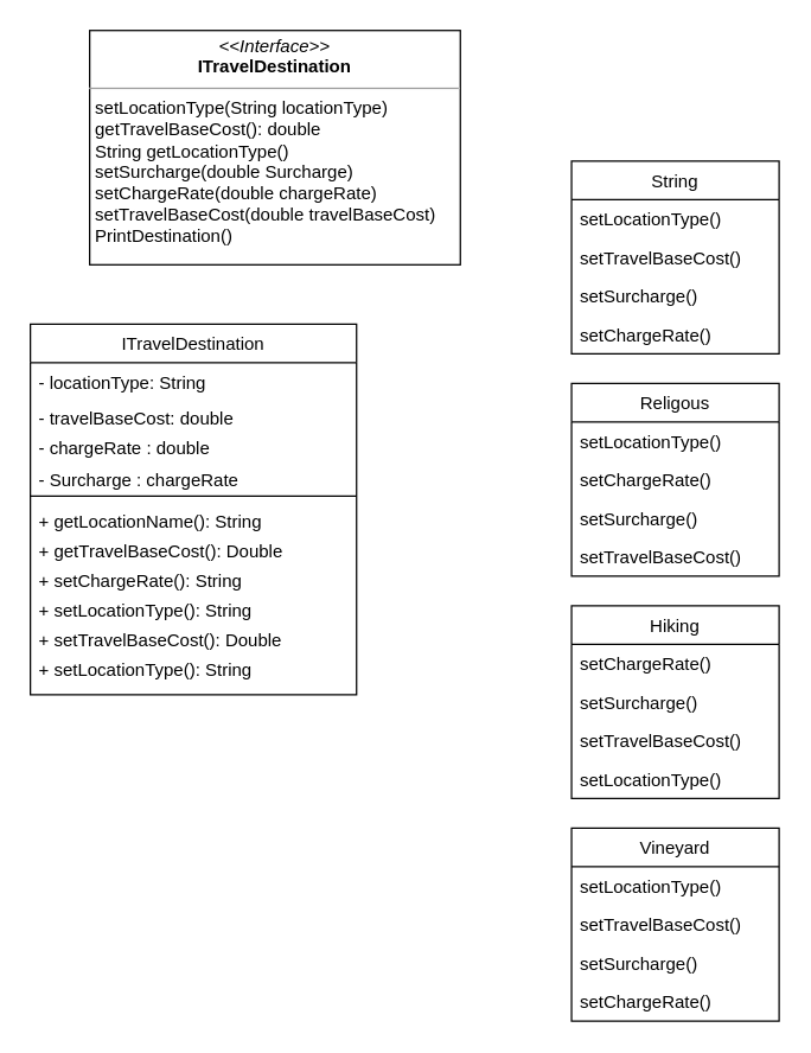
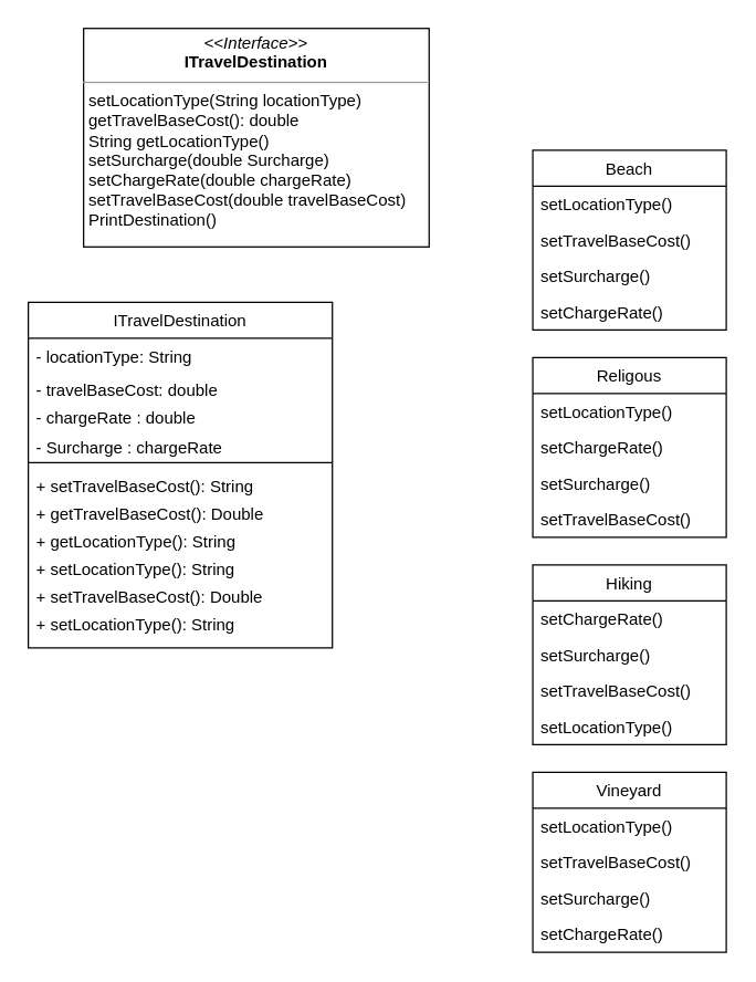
  <mxCell id="0" />
  <mxCell id="1" parent="0" />
  <mxCell id="2" value="ITravelDestination" style="swimlane;fontStyle=0;childLayout=stackLayout;horizontal=1;startSize=26;fillColor=none;horizontalStack=0;resizeParent=1;resizeParentMax=0;resizeLast=0;collapsible=1;marginBottom=0;" parent="1" vertex="1"><mxGeometry x="20" y="218" width="220" height="250" as="geometry" /></mxCell>
  <mxCell id="3" value="- locationType: String" style="text;strokeColor=none;fillColor=none;align=left;verticalAlign=top;spacingLeft=4;spacingRight=4;overflow=hidden;rotatable=0;points=[[0,0.5],[1,0.5]];portConstraint=eastwest;" parent="2" vertex="1"><mxGeometry y="26" width="220" height="24" as="geometry" /></mxCell>
  <mxCell id="4" value="- travelBaseCost: double" style="text;strokeColor=none;fillColor=none;align=left;verticalAlign=top;spacingLeft=4;spacingRight=4;overflow=hidden;rotatable=0;points=[[0,0.5],[1,0.5]];portConstraint=eastwest;" parent="2" vertex="1"><mxGeometry y="50" width="220" height="20" as="geometry" /></mxCell>
  <mxCell id="5" value="- chargeRate : double" style="text;strokeColor=none;fillColor=none;align=left;verticalAlign=top;spacingLeft=4;spacingRight=4;overflow=hidden;rotatable=0;points=[[0,0.5],[1,0.5]];portConstraint=eastwest;" parent="2" vertex="1"><mxGeometry y="70" width="220" height="22" as="geometry" /></mxCell>
  <mxCell id="6" value="- Surcharge : chargeRate" style="text;strokeColor=none;fillColor=none;align=left;verticalAlign=top;spacingLeft=4;spacingRight=4;overflow=hidden;rotatable=0;points=[[0,0.5],[1,0.5]];portConstraint=eastwest;" vertex="1" parent="2"><mxGeometry y="92" width="220" height="20" as="geometry" /></mxCell>
  <mxCell id="7" value="" style="line;strokeWidth=1;fillColor=none;align=left;verticalAlign=middle;spacingTop=-1;spacingLeft=3;spacingRight=3;rotatable=0;labelPosition=right;points=[];portConstraint=eastwest;strokeColor=inherit;" parent="2" vertex="1"><mxGeometry y="112" width="220" height="8" as="geometry" /></mxCell>
- <mxCell id="8" value="+ getLocationName(): String" style="text;strokeColor=none;fillColor=none;align=left;verticalAlign=top;spacingLeft=4;spacingRight=4;overflow=hidden;rotatable=0;points=[[0,0.5],[1,0.5]];portConstraint=eastwest;" parent="2" vertex="1"><mxGeometry y="120" width="220" height="20" as="geometry" /></mxCell>
+ <mxCell id="8" value="+ setTravelBaseCost(): String" style="text;strokeColor=none;fillColor=none;align=left;verticalAlign=top;spacingLeft=4;spacingRight=4;overflow=hidden;rotatable=0;points=[[0,0.5],[1,0.5]];portConstraint=eastwest;" parent="2" vertex="1"><mxGeometry y="120" width="220" height="20" as="geometry" /></mxCell>
  <mxCell id="9" value="+ getTravelBaseCost(): Double" style="text;strokeColor=none;fillColor=none;align=left;verticalAlign=top;spacingLeft=4;spacingRight=4;overflow=hidden;rotatable=0;points=[[0,0.5],[1,0.5]];portConstraint=eastwest;" parent="2" vertex="1"><mxGeometry y="140" width="220" height="20" as="geometry" /></mxCell>
- <mxCell id="10" value="+ setChargeRate(): String" style="text;strokeColor=none;fillColor=none;align=left;verticalAlign=top;spacingLeft=4;spacingRight=4;overflow=hidden;rotatable=0;points=[[0,0.5],[1,0.5]];portConstraint=eastwest;" parent="2" vertex="1"><mxGeometry y="160" width="220" height="20" as="geometry" /></mxCell>
+ <mxCell id="10" value="+ getLocationType(): String" style="text;strokeColor=none;fillColor=none;align=left;verticalAlign=top;spacingLeft=4;spacingRight=4;overflow=hidden;rotatable=0;points=[[0,0.5],[1,0.5]];portConstraint=eastwest;" parent="2" vertex="1"><mxGeometry y="160" width="220" height="20" as="geometry" /></mxCell>
  <mxCell id="11" value="+ setLocationType(): String" style="text;strokeColor=none;fillColor=none;align=left;verticalAlign=top;spacingLeft=4;spacingRight=4;overflow=hidden;rotatable=0;points=[[0,0.5],[1,0.5]];portConstraint=eastwest;" parent="2" vertex="1"><mxGeometry y="180" width="220" height="20" as="geometry" /></mxCell>
  <mxCell id="12" value="+ setTravelBaseCost(): Double" style="text;strokeColor=none;fillColor=none;align=left;verticalAlign=top;spacingLeft=4;spacingRight=4;overflow=hidden;rotatable=0;points=[[0,0.5],[1,0.5]];portConstraint=eastwest;" parent="2" vertex="1"><mxGeometry y="200" width="220" height="20" as="geometry" /></mxCell>
  <mxCell id="13" value="+ setLocationType(): String" style="text;strokeColor=none;fillColor=none;align=left;verticalAlign=top;spacingLeft=4;spacingRight=4;overflow=hidden;rotatable=0;points=[[0,0.5],[1,0.5]];portConstraint=eastwest;" parent="2" vertex="1"><mxGeometry y="220" width="220" height="30" as="geometry" /></mxCell>
- <mxCell id="14" value="String" style="swimlane;fontStyle=0;childLayout=stackLayout;horizontal=1;startSize=26;fillColor=none;horizontalStack=0;resizeParent=1;resizeParentMax=0;resizeLast=0;collapsible=1;marginBottom=0;" vertex="1" parent="1"><mxGeometry x="385" y="108" width="140" height="130" as="geometry" /></mxCell>
+ <mxCell id="14" value="Beach" style="swimlane;fontStyle=0;childLayout=stackLayout;horizontal=1;startSize=26;fillColor=none;horizontalStack=0;resizeParent=1;resizeParentMax=0;resizeLast=0;collapsible=1;marginBottom=0;" vertex="1" parent="1"><mxGeometry x="385" y="108" width="140" height="130" as="geometry" /></mxCell>
  <mxCell id="15" value="setLocationType()" style="text;strokeColor=none;fillColor=none;align=left;verticalAlign=top;spacingLeft=4;spacingRight=4;overflow=hidden;rotatable=0;points=[[0,0.5],[1,0.5]];portConstraint=eastwest;" vertex="1" parent="14"><mxGeometry y="26" width="140" height="26" as="geometry" /></mxCell>
  <mxCell id="16" value="setTravelBaseCost()" style="text;strokeColor=none;fillColor=none;align=left;verticalAlign=top;spacingLeft=4;spacingRight=4;overflow=hidden;rotatable=0;points=[[0,0.5],[1,0.5]];portConstraint=eastwest;" vertex="1" parent="14"><mxGeometry y="52" width="140" height="26" as="geometry" /></mxCell>
  <mxCell id="17" value="setSurcharge()" style="text;strokeColor=none;fillColor=none;align=left;verticalAlign=top;spacingLeft=4;spacingRight=4;overflow=hidden;rotatable=0;points=[[0,0.5],[1,0.5]];portConstraint=eastwest;" vertex="1" parent="14"><mxGeometry y="78" width="140" height="26" as="geometry" /></mxCell>
  <mxCell id="18" value="setChargeRate()" style="text;strokeColor=none;fillColor=none;align=left;verticalAlign=top;spacingLeft=4;spacingRight=4;overflow=hidden;rotatable=0;points=[[0,0.5],[1,0.5]];portConstraint=eastwest;" vertex="1" parent="14"><mxGeometry y="104" width="140" height="26" as="geometry" /></mxCell>
  <mxCell id="19" value="Hiking" style="swimlane;fontStyle=0;childLayout=stackLayout;horizontal=1;startSize=26;fillColor=none;horizontalStack=0;resizeParent=1;resizeParentMax=0;resizeLast=0;collapsible=1;marginBottom=0;" vertex="1" parent="1"><mxGeometry x="385" y="408" width="140" height="130" as="geometry" /></mxCell>
  <mxCell id="20" value="setChargeRate()" style="text;strokeColor=none;fillColor=none;align=left;verticalAlign=top;spacingLeft=4;spacingRight=4;overflow=hidden;rotatable=0;points=[[0,0.5],[1,0.5]];portConstraint=eastwest;" vertex="1" parent="19"><mxGeometry y="26" width="140" height="26" as="geometry" /></mxCell>
  <mxCell id="21" value="setSurcharge()" style="text;strokeColor=none;fillColor=none;align=left;verticalAlign=top;spacingLeft=4;spacingRight=4;overflow=hidden;rotatable=0;points=[[0,0.5],[1,0.5]];portConstraint=eastwest;" vertex="1" parent="19"><mxGeometry y="52" width="140" height="26" as="geometry" /></mxCell>
  <mxCell id="22" value="setTravelBaseCost()" style="text;strokeColor=none;fillColor=none;align=left;verticalAlign=top;spacingLeft=4;spacingRight=4;overflow=hidden;rotatable=0;points=[[0,0.5],[1,0.5]];portConstraint=eastwest;" vertex="1" parent="19"><mxGeometry y="78" width="140" height="26" as="geometry" /></mxCell>
  <mxCell id="23" value="setLocationType()" style="text;strokeColor=none;fillColor=none;align=left;verticalAlign=top;spacingLeft=4;spacingRight=4;overflow=hidden;rotatable=0;points=[[0,0.5],[1,0.5]];portConstraint=eastwest;" vertex="1" parent="19"><mxGeometry y="104" width="140" height="26" as="geometry" /></mxCell>
  <mxCell id="24" value="Religous" style="swimlane;fontStyle=0;childLayout=stackLayout;horizontal=1;startSize=26;fillColor=none;horizontalStack=0;resizeParent=1;resizeParentMax=0;resizeLast=0;collapsible=1;marginBottom=0;" vertex="1" parent="1"><mxGeometry x="385" y="258" width="140" height="130" as="geometry" /></mxCell>
  <mxCell id="25" value="setLocationType()" style="text;strokeColor=none;fillColor=none;align=left;verticalAlign=top;spacingLeft=4;spacingRight=4;overflow=hidden;rotatable=0;points=[[0,0.5],[1,0.5]];portConstraint=eastwest;" vertex="1" parent="24"><mxGeometry y="26" width="140" height="26" as="geometry" /></mxCell>
  <mxCell id="26" value="setChargeRate()" style="text;strokeColor=none;fillColor=none;align=left;verticalAlign=top;spacingLeft=4;spacingRight=4;overflow=hidden;rotatable=0;points=[[0,0.5],[1,0.5]];portConstraint=eastwest;" vertex="1" parent="24"><mxGeometry y="52" width="140" height="26" as="geometry" /></mxCell>
  <mxCell id="27" value="setSurcharge()" style="text;strokeColor=none;fillColor=none;align=left;verticalAlign=top;spacingLeft=4;spacingRight=4;overflow=hidden;rotatable=0;points=[[0,0.5],[1,0.5]];portConstraint=eastwest;" vertex="1" parent="24"><mxGeometry y="78" width="140" height="26" as="geometry" /></mxCell>
  <mxCell id="28" value="setTravelBaseCost()" style="text;strokeColor=none;fillColor=none;align=left;verticalAlign=top;spacingLeft=4;spacingRight=4;overflow=hidden;rotatable=0;points=[[0,0.5],[1,0.5]];portConstraint=eastwest;" vertex="1" parent="24"><mxGeometry y="104" width="140" height="26" as="geometry" /></mxCell>
  <mxCell id="29" value="Vineyard" style="swimlane;fontStyle=0;childLayout=stackLayout;horizontal=1;startSize=26;fillColor=none;horizontalStack=0;resizeParent=1;resizeParentMax=0;resizeLast=0;collapsible=1;marginBottom=0;" vertex="1" parent="1"><mxGeometry x="385" y="558" width="140" height="130" as="geometry" /></mxCell>
  <mxCell id="30" value="setLocationType()" style="text;strokeColor=none;fillColor=none;align=left;verticalAlign=top;spacingLeft=4;spacingRight=4;overflow=hidden;rotatable=0;points=[[0,0.5],[1,0.5]];portConstraint=eastwest;" vertex="1" parent="29"><mxGeometry y="26" width="140" height="26" as="geometry" /></mxCell>
  <mxCell id="31" value="setTravelBaseCost()" style="text;strokeColor=none;fillColor=none;align=left;verticalAlign=top;spacingLeft=4;spacingRight=4;overflow=hidden;rotatable=0;points=[[0,0.5],[1,0.5]];portConstraint=eastwest;" vertex="1" parent="29"><mxGeometry y="52" width="140" height="26" as="geometry" /></mxCell>
  <mxCell id="32" value="setSurcharge()" style="text;strokeColor=none;fillColor=none;align=left;verticalAlign=top;spacingLeft=4;spacingRight=4;overflow=hidden;rotatable=0;points=[[0,0.5],[1,0.5]];portConstraint=eastwest;" vertex="1" parent="29"><mxGeometry y="78" width="140" height="26" as="geometry" /></mxCell>
  <mxCell id="33" value="setChargeRate()" style="text;strokeColor=none;fillColor=none;align=left;verticalAlign=top;spacingLeft=4;spacingRight=4;overflow=hidden;rotatable=0;points=[[0,0.5],[1,0.5]];portConstraint=eastwest;" vertex="1" parent="29"><mxGeometry y="104" width="140" height="26" as="geometry" /></mxCell>
  <mxCell id="34" value="&lt;p style=&quot;margin:0px;margin-top:4px;text-align:center;&quot;&gt;&lt;i&gt;&amp;lt;&amp;lt;Interface&amp;gt;&amp;gt;&lt;/i&gt;&lt;br&gt;&lt;b&gt;ITravelDestination&lt;/b&gt;&lt;/p&gt;&lt;hr size=&quot;1&quot;&gt;&lt;p style=&quot;margin:0px;margin-left:4px;&quot;&gt;setLocationType(String locationType)&lt;br&gt;getTravelBaseCost(): double&lt;/p&gt;&lt;p style=&quot;margin:0px;margin-left:4px;&quot;&gt;String getLocationType()&lt;/p&gt;&lt;p style=&quot;margin:0px;margin-left:4px;&quot;&gt;setSurcharge(double Surcharge)&lt;/p&gt;&lt;p style=&quot;margin:0px;margin-left:4px;&quot;&gt;setChargeRate(double chargeRate)&lt;/p&gt;&lt;p style=&quot;margin:0px;margin-left:4px;&quot;&gt;setTravelBaseCost(double travelBaseCost)&lt;/p&gt;&lt;p style=&quot;margin:0px;margin-left:4px;&quot;&gt;PrintDestination()&lt;/p&gt;" style="verticalAlign=top;align=left;overflow=fill;fontSize=12;fontFamily=Helvetica;html=1;" vertex="1" parent="1"><mxGeometry x="60" y="20" width="250" height="158" as="geometry" /></mxCell>
